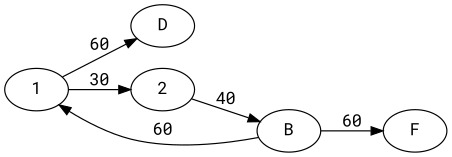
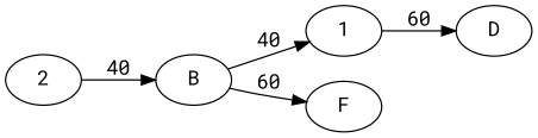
  digraph {
    fontname="Roboto Mono"
    rankdir=LR
    node [fontname="Roboto Mono"]
    edge [fontname="Roboto Mono"]
    1
    D
    2
    B
    F
    1 -> D [label=60]
-   1 -> 2 [label=30]
    2 -> B [label=40]
-   B -> 1 [label=60]
+   B -> 1 [label=40]
    B -> F [label=60]
  }
